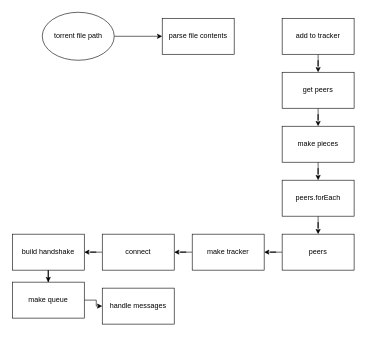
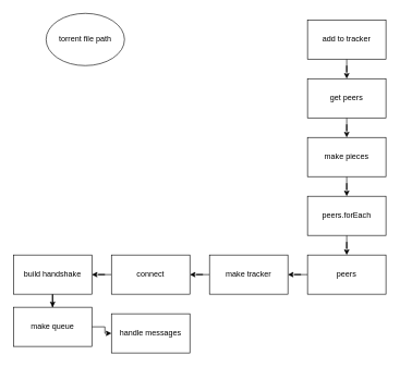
  <mxCell id="0" />
  <mxCell id="1" parent="0" />
- <mxCell id="2" value="" style="edgeStyle=orthogonalEdgeStyle;rounded=0;orthogonalLoop=1;jettySize=auto;html=1;" parent="1" source="3" target="4" edge="1"><mxGeometry relative="1" as="geometry" /></mxCell>
  <mxCell id="3" value="torrent file path" style="ellipse;whiteSpace=wrap;html=1;" parent="1" vertex="1"><mxGeometry x="70" y="20" width="120" height="80" as="geometry" /></mxCell>
- <mxCell id="4" value="parse file contents" style="rounded=0;whiteSpace=wrap;html=1;" parent="1" vertex="1"><mxGeometry x="270" y="30" width="120" height="60" as="geometry" /></mxCell>
  <mxCell id="5" value="" style="edgeStyle=orthogonalEdgeStyle;rounded=0;orthogonalLoop=1;jettySize=auto;html=1;" edge="1" parent="1" source="6" target="8"><mxGeometry relative="1" as="geometry" /></mxCell>
  <mxCell id="6" value="add to tracker" style="rounded=0;whiteSpace=wrap;html=1;" vertex="1" parent="1"><mxGeometry x="470" y="30" width="120" height="60" as="geometry" /></mxCell>
  <mxCell id="7" value="" style="edgeStyle=orthogonalEdgeStyle;rounded=0;orthogonalLoop=1;jettySize=auto;html=1;" edge="1" parent="1" source="8" target="10"><mxGeometry relative="1" as="geometry" /></mxCell>
  <mxCell id="8" value="get peers" style="rounded=0;whiteSpace=wrap;html=1;" vertex="1" parent="1"><mxGeometry x="470" y="120" width="120" height="60" as="geometry" /></mxCell>
  <mxCell id="9" value="" style="edgeStyle=orthogonalEdgeStyle;rounded=0;orthogonalLoop=1;jettySize=auto;html=1;" edge="1" parent="1" source="10" target="12"><mxGeometry relative="1" as="geometry" /></mxCell>
  <mxCell id="10" value="make pieces" style="rounded=0;whiteSpace=wrap;html=1;" vertex="1" parent="1"><mxGeometry x="470" y="210" width="120" height="60" as="geometry" /></mxCell>
  <mxCell id="11" value="" style="edgeStyle=orthogonalEdgeStyle;rounded=0;orthogonalLoop=1;jettySize=auto;html=1;" edge="1" parent="1" source="12" target="14"><mxGeometry relative="1" as="geometry" /></mxCell>
  <mxCell id="12" value="peers.forEach" style="rounded=0;whiteSpace=wrap;html=1;" vertex="1" parent="1"><mxGeometry x="470" y="300" width="120" height="60" as="geometry" /></mxCell>
  <mxCell id="13" value="" style="edgeStyle=orthogonalEdgeStyle;rounded=0;orthogonalLoop=1;jettySize=auto;html=1;" edge="1" parent="1" source="14" target="16"><mxGeometry relative="1" as="geometry" /></mxCell>
  <mxCell id="14" value="peers" style="rounded=0;whiteSpace=wrap;html=1;" vertex="1" parent="1"><mxGeometry x="470" y="390" width="120" height="60" as="geometry" /></mxCell>
  <mxCell id="15" value="" style="edgeStyle=orthogonalEdgeStyle;rounded=0;orthogonalLoop=1;jettySize=auto;html=1;" edge="1" parent="1" source="16" target="18"><mxGeometry relative="1" as="geometry" /></mxCell>
  <mxCell id="16" value="make tracker" style="rounded=0;whiteSpace=wrap;html=1;" vertex="1" parent="1"><mxGeometry x="320" y="390" width="120" height="60" as="geometry" /></mxCell>
  <mxCell id="17" value="" style="edgeStyle=orthogonalEdgeStyle;rounded=0;orthogonalLoop=1;jettySize=auto;html=1;" edge="1" parent="1" source="18" target="20"><mxGeometry relative="1" as="geometry" /></mxCell>
  <mxCell id="18" value="connect" style="rounded=0;whiteSpace=wrap;html=1;" vertex="1" parent="1"><mxGeometry x="170" y="390" width="120" height="60" as="geometry" /></mxCell>
  <mxCell id="19" value="" style="edgeStyle=orthogonalEdgeStyle;rounded=0;orthogonalLoop=1;jettySize=auto;html=1;" edge="1" parent="1" source="20" target="22"><mxGeometry relative="1" as="geometry" /></mxCell>
  <mxCell id="20" value="build handshake" style="rounded=0;whiteSpace=wrap;html=1;" vertex="1" parent="1"><mxGeometry x="20" y="390" width="120" height="60" as="geometry" /></mxCell>
  <mxCell id="21" value="" style="edgeStyle=orthogonalEdgeStyle;rounded=0;orthogonalLoop=1;jettySize=auto;html=1;" edge="1" parent="1" source="22" target="23"><mxGeometry relative="1" as="geometry" /></mxCell>
  <mxCell id="22" value="make queue" style="rounded=0;whiteSpace=wrap;html=1;" vertex="1" parent="1"><mxGeometry x="20" y="470" width="120" height="60" as="geometry" /></mxCell>
  <mxCell id="23" value="handle messages" style="rounded=0;whiteSpace=wrap;html=1;" vertex="1" parent="1"><mxGeometry x="170" y="480" width="120" height="60" as="geometry" /></mxCell>
